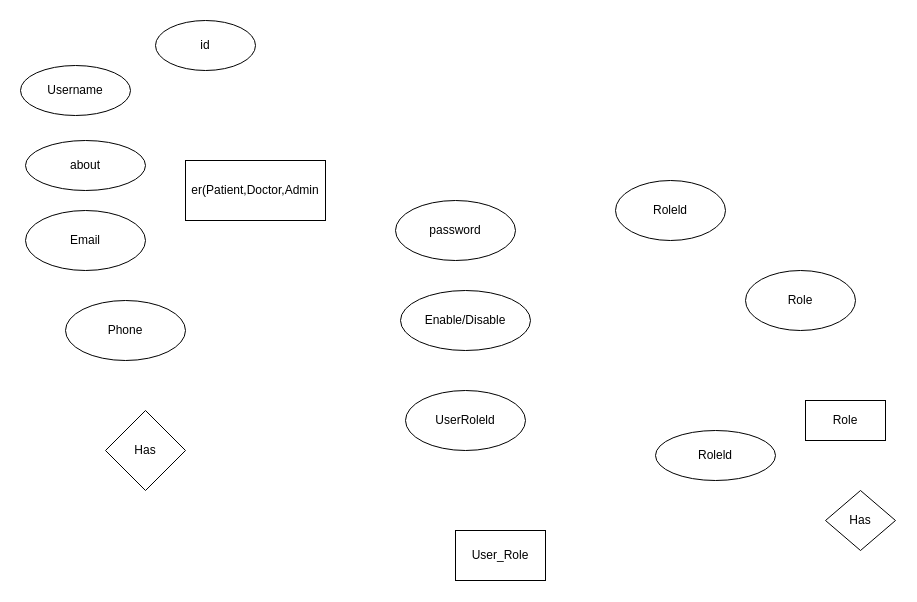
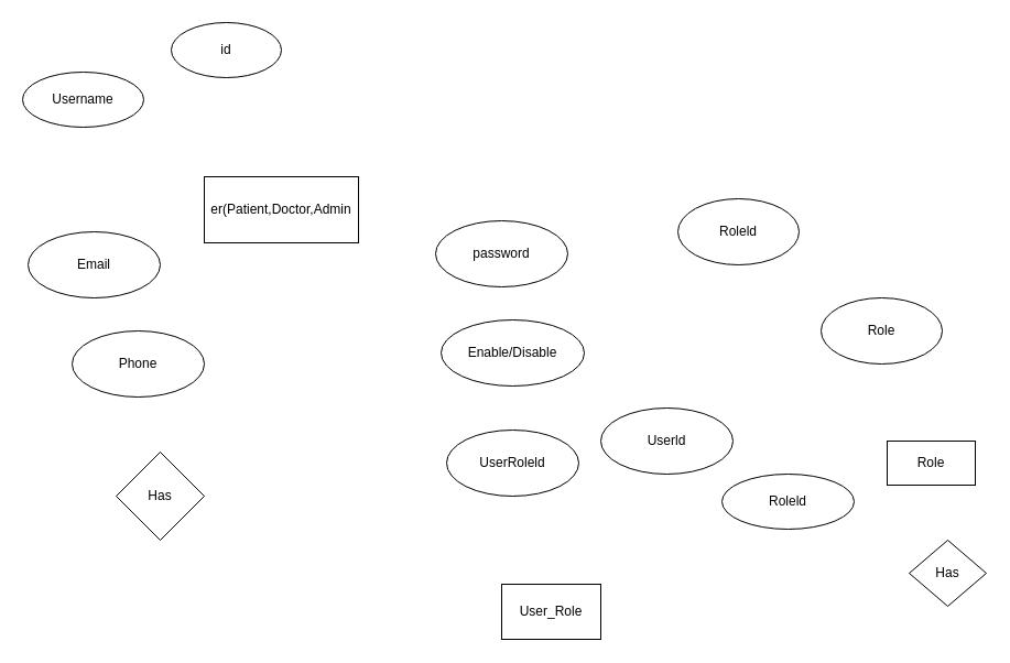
  <mxCell id="0" />
  <mxCell id="1" parent="0" />
  <mxCell id="2" value="id" style="ellipse;whiteSpace=wrap;html=1;" vertex="1" parent="1"><mxGeometry x="155" y="20" width="100" height="50" as="geometry" /></mxCell>
  <mxCell id="3" value="Username" style="ellipse;whiteSpace=wrap;html=1;" vertex="1" parent="1"><mxGeometry x="20" y="65" width="110" height="50" as="geometry" /></mxCell>
- <mxCell id="4" value="about" style="ellipse;whiteSpace=wrap;html=1;" vertex="1" parent="1"><mxGeometry x="25" y="140" width="120" height="50" as="geometry" /></mxCell>
  <mxCell id="5" value="password" style="ellipse;whiteSpace=wrap;html=1;" vertex="1" parent="1"><mxGeometry x="395" y="200" width="120" height="60" as="geometry" /></mxCell>
  <mxCell id="6" value="Email" style="ellipse;whiteSpace=wrap;html=1;" vertex="1" parent="1"><mxGeometry x="25" y="210" width="120" height="60" as="geometry" /></mxCell>
  <mxCell id="7" value="er(Patient,Doctor,Admin" style="rounded=0;whiteSpace=wrap;html=1;" vertex="1" parent="1"><mxGeometry x="185" y="160" width="140" height="60" as="geometry" /></mxCell>
  <mxCell id="8" value="Phone" style="ellipse;whiteSpace=wrap;html=1;" vertex="1" parent="1"><mxGeometry x="65" y="300" width="120" height="60" as="geometry" /></mxCell>
  <mxCell id="9" value="Enable/Disable" style="ellipse;whiteSpace=wrap;html=1;" vertex="1" parent="1"><mxGeometry x="400" y="290" width="130" height="60" as="geometry" /></mxCell>
  <mxCell id="10" value="Has" style="rhombus;whiteSpace=wrap;html=1;" vertex="1" parent="1"><mxGeometry x="105" y="410" width="80" height="80" as="geometry" /></mxCell>
  <mxCell id="11" value="UserRoleld" style="ellipse;whiteSpace=wrap;html=1;" vertex="1" parent="1"><mxGeometry x="405" y="390" width="120" height="60" as="geometry" /></mxCell>
+ <mxCell id="12" value="Userld" style="ellipse;whiteSpace=wrap;html=1;" vertex="1" parent="1"><mxGeometry x="545" y="370" width="120" height="60" as="geometry" /></mxCell>
  <mxCell id="13" value="Roleld" style="ellipse;whiteSpace=wrap;html=1;" vertex="1" parent="1"><mxGeometry x="655" y="430" width="120" height="50" as="geometry" /></mxCell>
  <mxCell id="14" value="Roleld" style="ellipse;whiteSpace=wrap;html=1;" vertex="1" parent="1"><mxGeometry x="615" y="180" width="110" height="60" as="geometry" /></mxCell>
  <mxCell id="15" value="Role" style="ellipse;whiteSpace=wrap;html=1;" vertex="1" parent="1"><mxGeometry x="745" y="270" width="110" height="60" as="geometry" /></mxCell>
  <mxCell id="16" value="Role" style="rounded=0;whiteSpace=wrap;html=1;" vertex="1" parent="1"><mxGeometry x="805" y="400" width="80" height="40" as="geometry" /></mxCell>
  <mxCell id="17" value="Has" style="rhombus;whiteSpace=wrap;html=1;" vertex="1" parent="1"><mxGeometry x="825" y="490" width="70" height="60" as="geometry" /></mxCell>
  <mxCell id="18" value="User_Role" style="rounded=0;whiteSpace=wrap;html=1;" vertex="1" parent="1"><mxGeometry x="455" y="530" width="90" height="50" as="geometry" /></mxCell>
